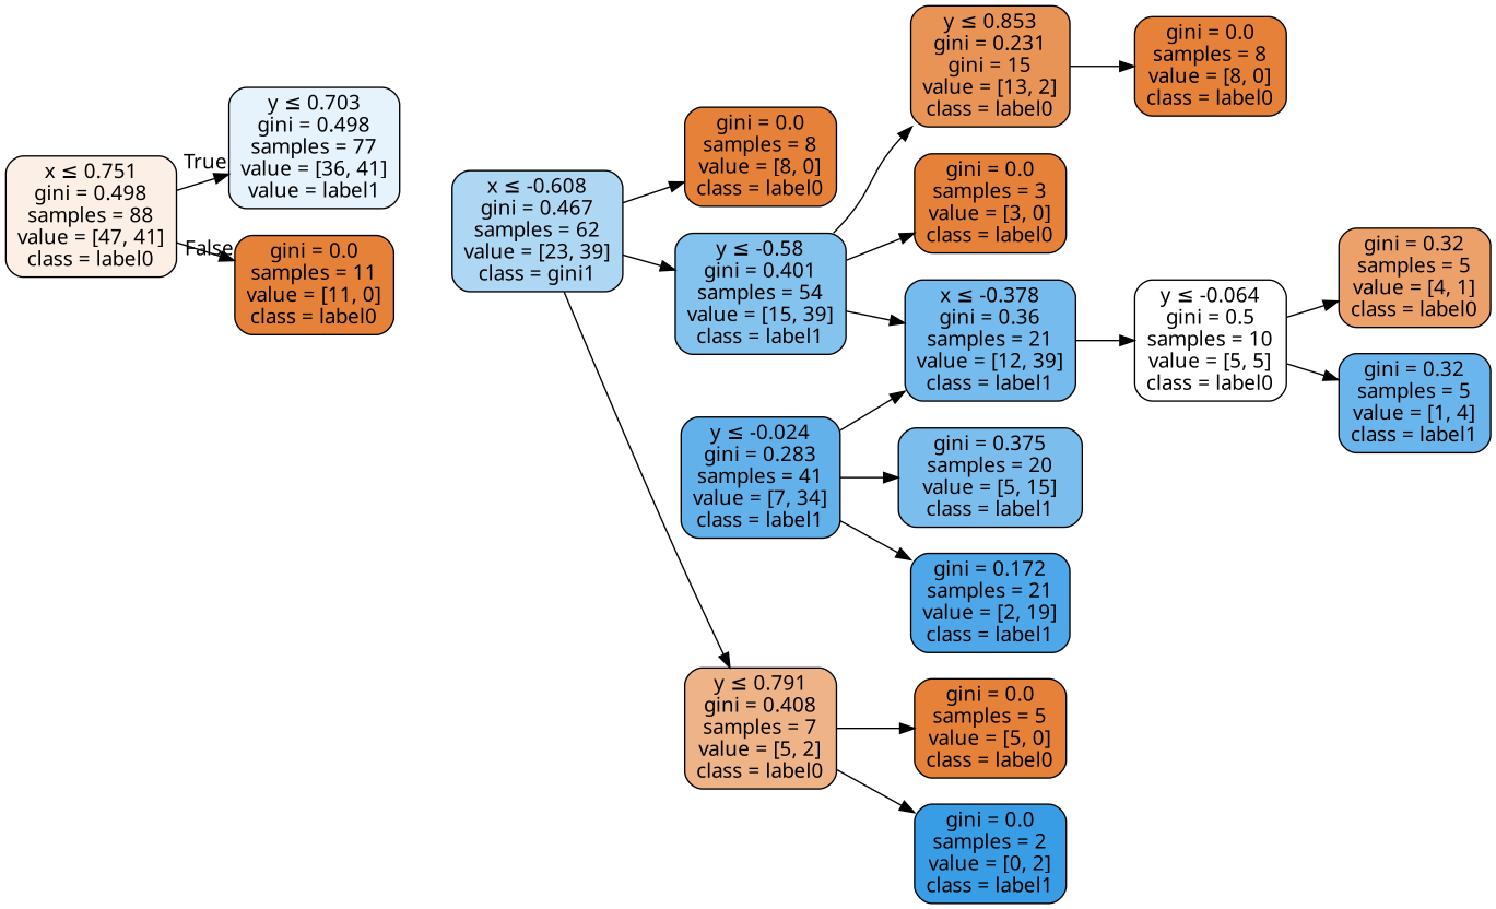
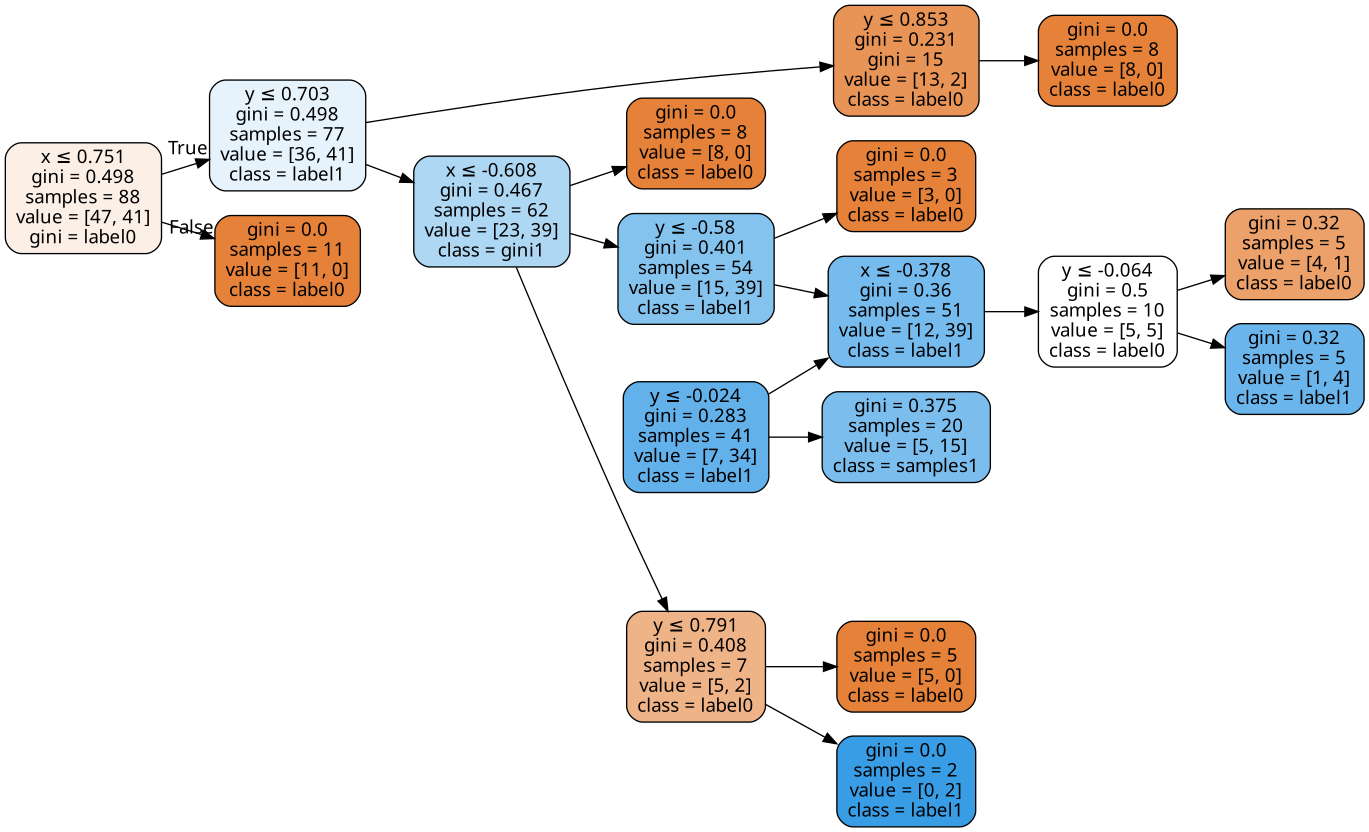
  digraph {
    fontname="Noto Sans"
    rankdir=LR
    node [color=black fillcolor="#e58139" fontname="Noto Sans" shape=box style="filled, rounded"]
    edge [fontname="Noto Sans"]
-   n1 [fillcolor="#fcefe6" label=<x &le; 0.751<br/>gini = 0.498<br/>samples = 88<br/>value = [47, 41]<br/>class = label0>]
-   n2 [fillcolor="#e7f3fc" label=<y &le; 0.703<br/>gini = 0.498<br/>samples = 77<br/>value = [36, 41]<br/>value = label1>]
+   n1 [fillcolor="#fcefe6" label=<x &le; 0.751<br/>gini = 0.498<br/>samples = 88<br/>value = [47, 41]<br/>gini = label0>]
+   n2 [fillcolor="#e7f3fc" label=<y &le; 0.703<br/>gini = 0.498<br/>samples = 77<br/>value = [36, 41]<br/>class = label1>]
    n3 [label=<gini = 0.0<br/>samples = 11<br/>value = [11, 0]<br/>class = label0>]
    n4 [fillcolor="#aed7f4" label=<x &le; -0.608<br/>gini = 0.467<br/>samples = 62<br/>value = [23, 39]<br/>class = gini1>]
    n5 [fillcolor="#e99457" label=<y &le; 0.853<br/>gini = 0.231<br/>gini = 15<br/>value = [13, 2]<br/>class = label0>]
    n6 [label=<gini = 0.0<br/>samples = 8<br/>value = [8, 0]<br/>class = label0>]
    n7 [fillcolor="#85c3ef" label=<y &le; -0.58<br/>gini = 0.401<br/>samples = 54<br/>value = [15, 39]<br/>class = label1>]
    n8 [fillcolor="#efb388" label=<y &le; 0.791<br/>gini = 0.408<br/>samples = 7<br/>value = [5, 2]<br/>class = label0>]
    n9 [label=<gini = 0.0<br/>samples = 8<br/>value = [8, 0]<br/>class = label0>]
    n10 [label=<gini = 0.0<br/>samples = 3<br/>value = [3, 0]<br/>class = label0>]
-   n11 [fillcolor="#76bbed" label=<x &le; -0.378<br/>gini = 0.36<br/>samples = 21<br/>value = [12, 39]<br/>class = label1>]
+   n11 [fillcolor="#76bbed" label=<x &le; -0.378<br/>gini = 0.36<br/>samples = 51<br/>value = [12, 39]<br/>class = label1>]
    n12 [fillcolor="#ffffff" label=<y &le; -0.064<br/>gini = 0.5<br/>samples = 10<br/>value = [5, 5]<br/>class = label0>]
    n13 [fillcolor="#eca06a" label=<gini = 0.32<br/>samples = 5<br/>value = [4, 1]<br/>class = label0>]
    n14 [fillcolor="#6ab6ec" label=<gini = 0.32<br/>samples = 5<br/>value = [1, 4]<br/>class = label1>]
    n15 [fillcolor="#62b1ea" label=<y &le; -0.024<br/>gini = 0.283<br/>samples = 41<br/>value = [7, 34]<br/>class = label1>]
-   n16 [fillcolor="#7bbeee" label=<gini = 0.375<br/>samples = 20<br/>value = [5, 15]<br/>class = label1>]
-   n17 [fillcolor="#4ea7e8" label=<gini = 0.172<br/>samples = 21<br/>value = [2, 19]<br/>class = label1>]
+   n16 [fillcolor="#7bbeee" label=<gini = 0.375<br/>samples = 20<br/>value = [5, 15]<br/>class = samples1>]
    n18 [label=<gini = 0.0<br/>samples = 5<br/>value = [5, 0]<br/>class = label0>]
    n19 [fillcolor="#399de5" label=<gini = 0.0<br/>samples = 2<br/>value = [0, 2]<br/>class = label1>]
    n1 -> n2 [headlabel=True labelangle=45 labeldistance=2.5]
    n1 -> n3 [headlabel=False labelangle=-45 labeldistance=2.5]
-   n7 -> n5
+   n2 -> n4
+   n2 -> n5
    n4 -> n6
    n4 -> n7
    n4 -> n8
    n5 -> n9
    n7 -> n10
    n7 -> n11
    n8 -> n18
    n8 -> n19
    n11 -> n12
    n12 -> n13
    n12 -> n14
    n15 -> n11
    n15 -> n16
-   n15 -> n17
  }
